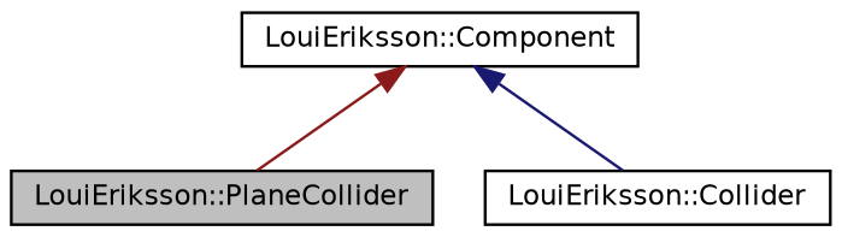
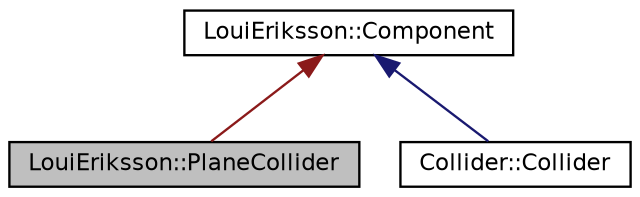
  digraph {
    node [color=black fillcolor=white fontname=Helvetica fontsize=10 shape=record style=filled]
    edge [dir=back fontname=Helvetica fontsize=10 labelfontname=Helvetica labelfontsize=10 style=solid]
    n1 [fillcolor=grey75 fontcolor=black height=0.2 label="LouiEriksson::PlaneCollider" width=0.4]
-   n2 [height=0.2 label="LouiEriksson::Collider" width=0.4]
+   n2 [height=0.2 label="Collider::Collider" width=0.4]
    n3 [height=0.2 label="LouiEriksson::Component" width=0.4]
    n3 -> n1 [color=firebrick4]
    n3 -> n2 [color=midnightblue]
  }
